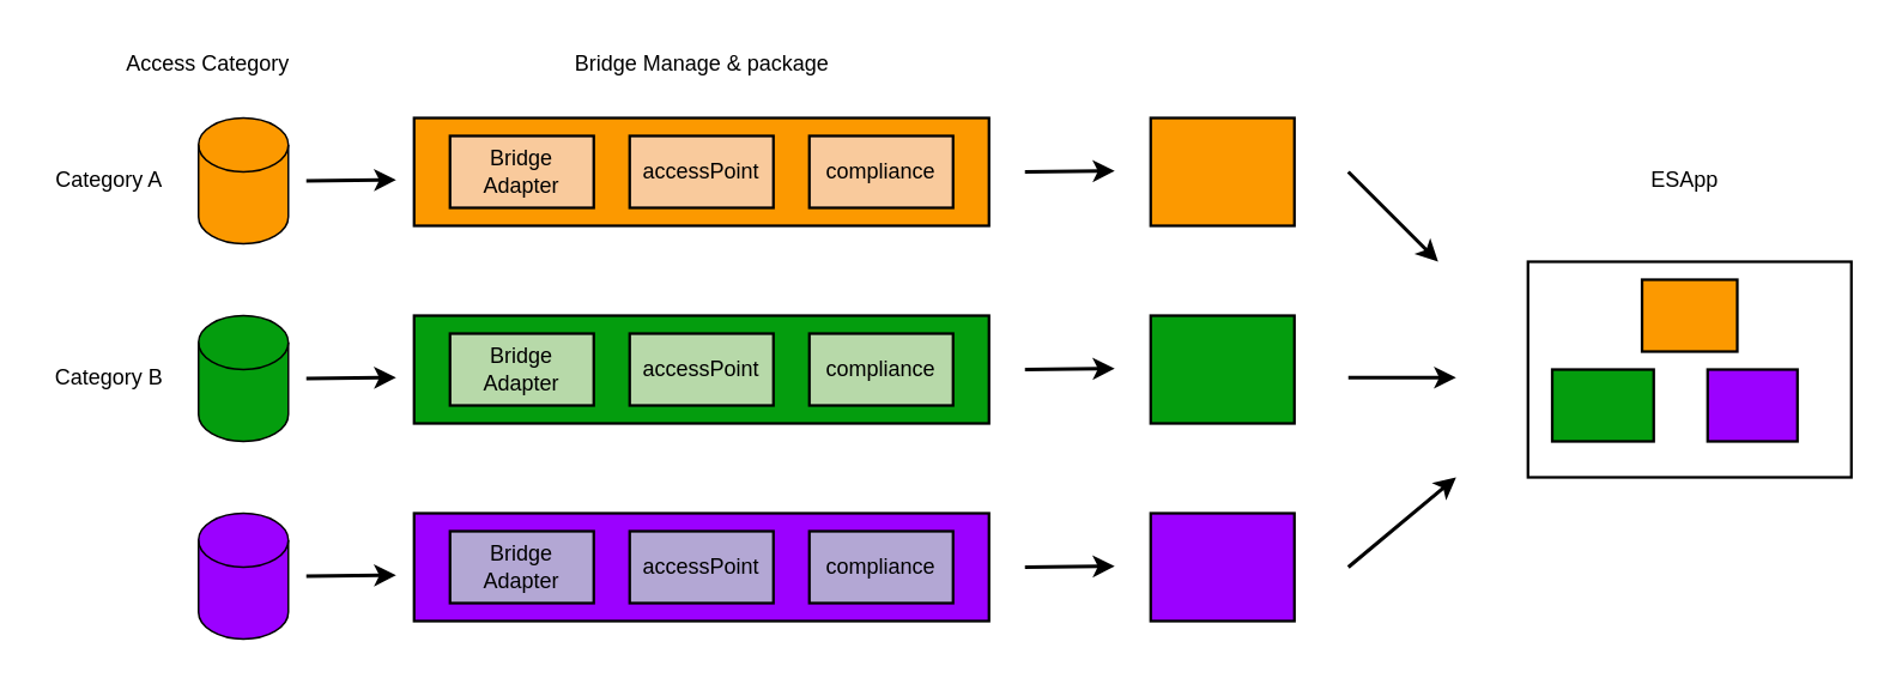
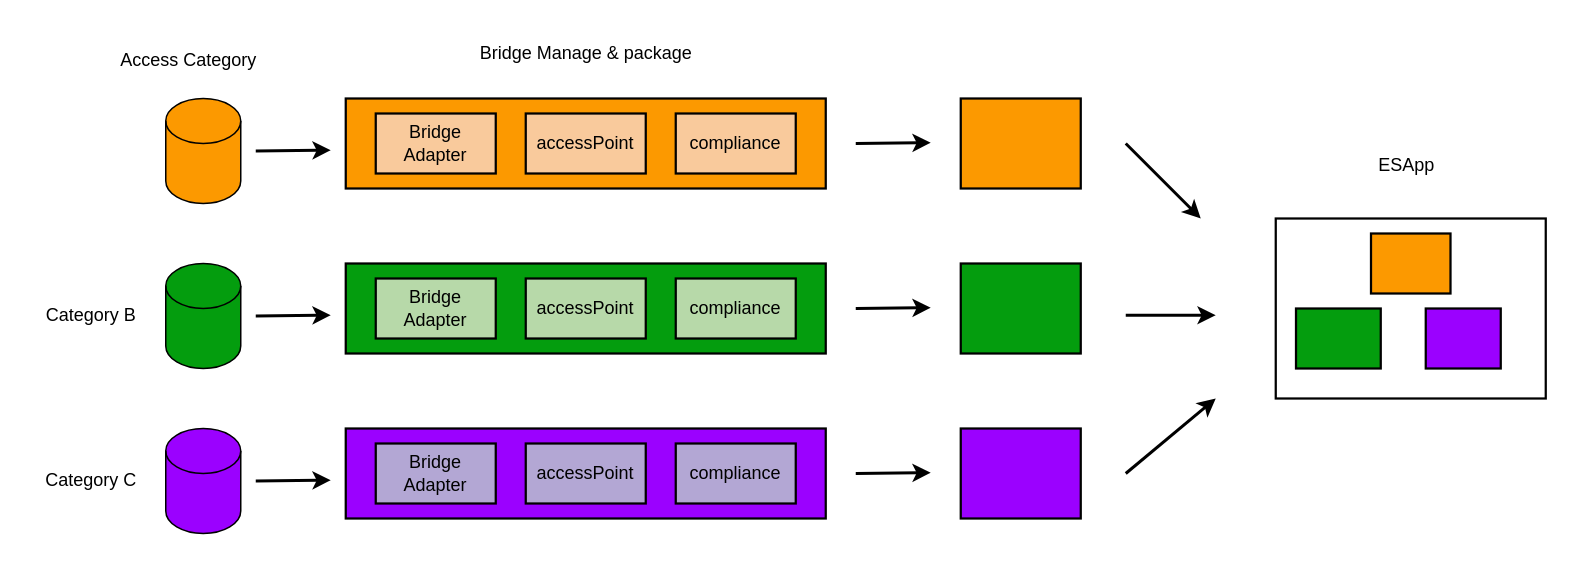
  <mxCell id="0" />
  <mxCell id="1" parent="0" />
  <mxCell id="2" value="" style="shape=cylinder3;whiteSpace=wrap;html=1;boundedLbl=1;backgroundOutline=1;size=15;fillColor=#FC9900;" vertex="1" parent="1"><mxGeometry x="110" y="65" width="50" height="70" as="geometry" /></mxCell>
  <mxCell id="3" value="" style="rounded=0;whiteSpace=wrap;html=1;strokeWidth=1.5;fillColor=#FC9900;" vertex="1" parent="1"><mxGeometry x="230" y="65" width="320" height="60" as="geometry" /></mxCell>
- <mxCell id="4" value="Category A" style="text;html=1;align=center;verticalAlign=middle;resizable=0;points=[];autosize=1;strokeColor=none;fillColor=none;" vertex="1" parent="1"><mxGeometry x="20" y="85" width="80" height="30" as="geometry" /></mxCell>
  <mxCell id="5" value="Bridge Adapter" style="rounded=0;whiteSpace=wrap;html=1;strokeWidth=1.5;fillColor=#F9CA9C;" vertex="1" parent="1"><mxGeometry x="250" y="75" width="80" height="40" as="geometry" /></mxCell>
  <mxCell id="6" value="accessPoint" style="rounded=0;whiteSpace=wrap;html=1;strokeWidth=1.5;fillColor=#F9CA9C;" vertex="1" parent="1"><mxGeometry x="350" y="75" width="80" height="40" as="geometry" /></mxCell>
  <mxCell id="7" value="compliance" style="rounded=0;whiteSpace=wrap;html=1;strokeWidth=1.5;fillColor=#F9CA9C;" vertex="1" parent="1"><mxGeometry x="450" y="75" width="80" height="40" as="geometry" /></mxCell>
  <mxCell id="8" value="" style="rounded=0;whiteSpace=wrap;html=1;strokeWidth=1.5;fillColor=#FC9900;" vertex="1" parent="1"><mxGeometry x="640" y="65" width="80" height="60" as="geometry" /></mxCell>
  <mxCell id="9" value="" style="whiteSpace=wrap;html=1;strokeWidth=1.5;" vertex="1" parent="1"><mxGeometry x="850" y="145" width="180" height="120" as="geometry" /></mxCell>
- <mxCell id="10" value="ESApp" style="text;html=1;align=center;verticalAlign=middle;resizable=0;points=[];autosize=1;strokeColor=none;fillColor=none;" vertex="1" parent="1"><mxGeometry x="906.5" y="85" width="60" height="30" as="geometry" /></mxCell>
+ <mxCell id="10" value="ESApp" style="text;html=1;align=center;verticalAlign=middle;resizable=0;points=[];autosize=1;strokeColor=none;fillColor=none;" vertex="1" parent="1"><mxGeometry x="906.5" y="95" width="60" height="30" as="geometry" /></mxCell>
  <mxCell id="11" value="" style="rounded=0;whiteSpace=wrap;html=1;strokeWidth=1.5;fillColor=#FC9900;" vertex="1" parent="1"><mxGeometry x="913.5" y="155" width="53" height="40" as="geometry" /></mxCell>
  <mxCell id="12" value="Bridge Manage &amp;amp; package" style="text;html=1;align=center;verticalAlign=middle;resizable=0;points=[];autosize=1;strokeColor=none;fillColor=none;" vertex="1" parent="1"><mxGeometry x="300" y="20" width="180" height="30" as="geometry" /></mxCell>
  <mxCell id="13" value="" style="endArrow=classic;html=1;rounded=0;strokeWidth=2;" edge="1" parent="1"><mxGeometry width="50" height="50" relative="1" as="geometry"><mxPoint x="170" y="100" as="sourcePoint" /><mxPoint x="220" y="99.5" as="targetPoint" /></mxGeometry></mxCell>
  <mxCell id="14" value="" style="endArrow=classic;html=1;rounded=0;strokeWidth=2;" edge="1" parent="1"><mxGeometry width="50" height="50" relative="1" as="geometry"><mxPoint x="570" y="95" as="sourcePoint" /><mxPoint x="620" y="94.5" as="targetPoint" /></mxGeometry></mxCell>
  <mxCell id="15" value="" style="shape=cylinder3;whiteSpace=wrap;html=1;boundedLbl=1;backgroundOutline=1;size=15;fillColor=#049D0E;" vertex="1" parent="1"><mxGeometry x="110" y="175" width="50" height="70" as="geometry" /></mxCell>
  <mxCell id="16" value="" style="rounded=0;whiteSpace=wrap;html=1;strokeWidth=1.5;fillColor=#049D0E;" vertex="1" parent="1"><mxGeometry x="230" y="175" width="320" height="60" as="geometry" /></mxCell>
  <mxCell id="17" value="Category B" style="text;html=1;align=center;verticalAlign=middle;resizable=0;points=[];autosize=1;strokeColor=none;fillColor=none;" vertex="1" parent="1"><mxGeometry x="20" y="195" width="80" height="30" as="geometry" /></mxCell>
  <mxCell id="18" value="Bridge Adapter" style="rounded=0;whiteSpace=wrap;html=1;strokeWidth=1.5;fillColor=#B7D9A9;" vertex="1" parent="1"><mxGeometry x="250" y="185" width="80" height="40" as="geometry" /></mxCell>
  <mxCell id="19" value="accessPoint" style="rounded=0;whiteSpace=wrap;html=1;strokeWidth=1.5;fillColor=#B7D9A9;" vertex="1" parent="1"><mxGeometry x="350" y="185" width="80" height="40" as="geometry" /></mxCell>
  <mxCell id="20" value="compliance" style="rounded=0;whiteSpace=wrap;html=1;strokeWidth=1.5;fillColor=#B7D9A9;" vertex="1" parent="1"><mxGeometry x="450" y="185" width="80" height="40" as="geometry" /></mxCell>
  <mxCell id="21" value="" style="rounded=0;whiteSpace=wrap;html=1;strokeWidth=1.5;fillColor=#049D0E;" vertex="1" parent="1"><mxGeometry x="640" y="175" width="80" height="60" as="geometry" /></mxCell>
  <mxCell id="22" value="" style="endArrow=classic;html=1;rounded=0;strokeWidth=2;" edge="1" parent="1"><mxGeometry width="50" height="50" relative="1" as="geometry"><mxPoint x="170" y="210" as="sourcePoint" /><mxPoint x="220" y="209.5" as="targetPoint" /></mxGeometry></mxCell>
  <mxCell id="23" value="" style="endArrow=classic;html=1;rounded=0;strokeWidth=2;" edge="1" parent="1"><mxGeometry width="50" height="50" relative="1" as="geometry"><mxPoint x="570" y="205" as="sourcePoint" /><mxPoint x="620" y="204.5" as="targetPoint" /></mxGeometry></mxCell>
  <mxCell id="24" value="" style="shape=cylinder3;whiteSpace=wrap;html=1;boundedLbl=1;backgroundOutline=1;size=15;fillColor=#9B01FF;" vertex="1" parent="1"><mxGeometry x="110" y="285" width="50" height="70" as="geometry" /></mxCell>
  <mxCell id="25" value="" style="rounded=0;whiteSpace=wrap;html=1;strokeWidth=1.5;fillColor=#9B01FF;" vertex="1" parent="1"><mxGeometry x="230" y="285" width="320" height="60" as="geometry" /></mxCell>
+ <mxCell id="26" value="Category C" style="text;html=1;align=center;verticalAlign=middle;resizable=0;points=[];autosize=1;strokeColor=none;fillColor=none;" vertex="1" parent="1"><mxGeometry x="20" y="305" width="80" height="30" as="geometry" /></mxCell>
  <mxCell id="27" value="Bridge Adapter" style="rounded=0;whiteSpace=wrap;html=1;strokeWidth=1.5;fillColor=#B3A7D4;" vertex="1" parent="1"><mxGeometry x="250" y="295" width="80" height="40" as="geometry" /></mxCell>
  <mxCell id="28" value="accessPoint" style="rounded=0;whiteSpace=wrap;html=1;strokeWidth=1.5;fillColor=#B3A7D4;" vertex="1" parent="1"><mxGeometry x="350" y="295" width="80" height="40" as="geometry" /></mxCell>
  <mxCell id="29" value="compliance" style="rounded=0;whiteSpace=wrap;html=1;strokeWidth=1.5;fillColor=#B3A7D4;" vertex="1" parent="1"><mxGeometry x="450" y="295" width="80" height="40" as="geometry" /></mxCell>
  <mxCell id="30" value="" style="rounded=0;whiteSpace=wrap;html=1;strokeWidth=1.5;fillColor=#9B01FF;" vertex="1" parent="1"><mxGeometry x="640" y="285" width="80" height="60" as="geometry" /></mxCell>
  <mxCell id="31" value="" style="endArrow=classic;html=1;rounded=0;strokeWidth=2;" edge="1" parent="1"><mxGeometry width="50" height="50" relative="1" as="geometry"><mxPoint x="170" y="320" as="sourcePoint" /><mxPoint x="220" y="319.5" as="targetPoint" /></mxGeometry></mxCell>
  <mxCell id="32" value="" style="endArrow=classic;html=1;rounded=0;strokeWidth=2;" edge="1" parent="1"><mxGeometry width="50" height="50" relative="1" as="geometry"><mxPoint x="570" y="315" as="sourcePoint" /><mxPoint x="620" y="314.5" as="targetPoint" /></mxGeometry></mxCell>
  <mxCell id="33" value="" style="rounded=0;whiteSpace=wrap;html=1;strokeWidth=1.5;fillColor=#049D0E;" vertex="1" parent="1"><mxGeometry x="863.5" y="205" width="56.5" height="40" as="geometry" /></mxCell>
  <mxCell id="34" value="" style="rounded=0;whiteSpace=wrap;html=1;strokeWidth=1.5;fillColor=#9B01FF;" vertex="1" parent="1"><mxGeometry x="950" y="205" width="50" height="40" as="geometry" /></mxCell>
  <mxCell id="35" value="" style="endArrow=classic;html=1;rounded=0;strokeWidth=2;fontColor=#FFFFFF;" edge="1" parent="1"><mxGeometry width="50" height="50" relative="1" as="geometry"><mxPoint x="750" y="95" as="sourcePoint" /><mxPoint x="800" y="145" as="targetPoint" /></mxGeometry></mxCell>
  <mxCell id="36" value="" style="endArrow=classic;html=1;rounded=0;strokeWidth=2;fontColor=#FFFFFF;" edge="1" parent="1"><mxGeometry width="50" height="50" relative="1" as="geometry"><mxPoint x="750" y="209.5" as="sourcePoint" /><mxPoint x="810" y="209.5" as="targetPoint" /></mxGeometry></mxCell>
  <mxCell id="37" value="" style="endArrow=classic;html=1;rounded=0;strokeWidth=2;fontColor=#FFFFFF;" edge="1" parent="1"><mxGeometry width="50" height="50" relative="1" as="geometry"><mxPoint x="750" y="315" as="sourcePoint" /><mxPoint x="810" y="265" as="targetPoint" /></mxGeometry></mxCell>
- <mxCell id="38" value="Access Category" style="text;html=1;align=center;verticalAlign=middle;resizable=0;points=[];autosize=1;strokeColor=none;fillColor=none;fontColor=#000000;" vertex="1" parent="1"><mxGeometry x="60" y="20" width="110" height="30" as="geometry" /></mxCell>
+ <mxCell id="38" value="Access Category" style="text;html=1;align=center;verticalAlign=middle;resizable=0;points=[];autosize=1;strokeColor=none;fillColor=none;fontColor=#000000;" vertex="1" parent="1"><mxGeometry x="70" y="25" width="110" height="30" as="geometry" /></mxCell>
